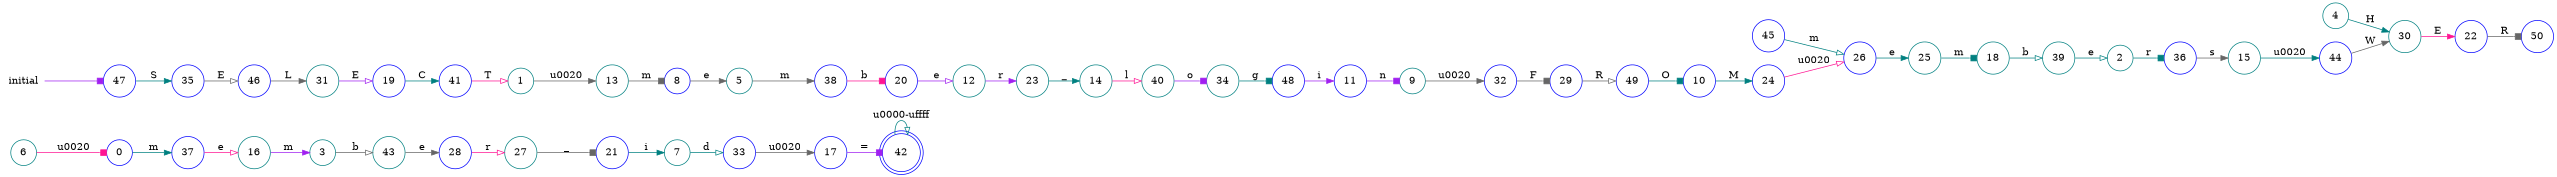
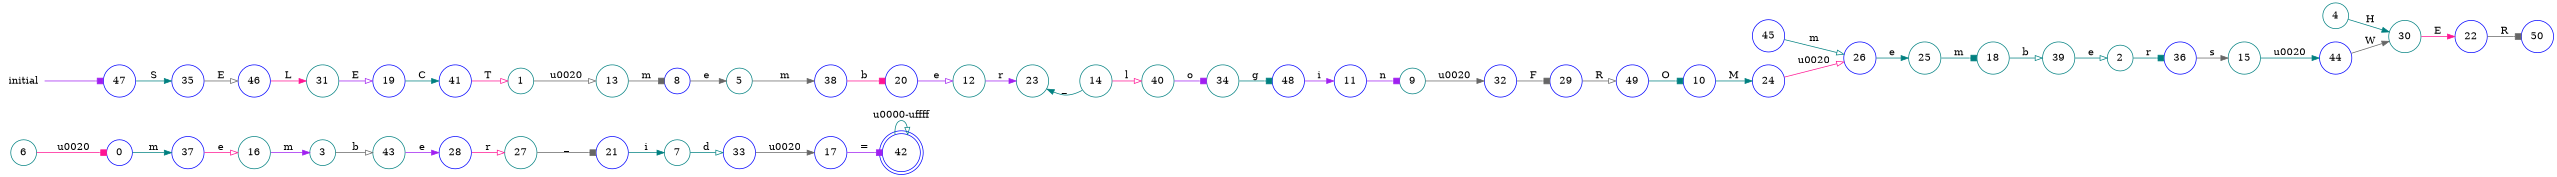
  digraph {
    rankdir=LR
    node [color=blue shape=circle]
    edge [arrowhead=normal color=teal]
    0
    37
    16 [color=teal]
    3 [color=teal]
    1 [color=teal]
    13 [color=teal]
    8
    5 [color=teal]
    2 [color=teal]
    36
    15 [color=teal]
    44
    43 [color=teal]
    28
    27 [color=teal]
    4 [color=teal]
    30 [color=teal]
    22
    50
    38
    20
    12 [color=teal]
    6 [color=teal]
    7 [color=teal]
    33
    17
    42 [shape=doublecircle]
    9 [color=teal]
    32
    29
    49
    10
    24
    26
    45
    11
    23 [color=teal]
    14 [color=teal]
    40 [color=teal]
    34 [color=teal]
    48
    18 [color=teal]
    39 [color=teal]
    19
    41
    21
    25 [color=teal]
    31 [color=teal]
    35
    46
    47
    initial [color=teal shape=plaintext]
    0 -> 37 [label=m]
    37 -> 16 [arrowhead=onormal color=deeppink label=e]
    16 -> 3 [color=purple label=m]
    3 -> 43 [arrowhead=onormal color=gray40 label=b]
-   1 -> 13 [color=gray40 label="\u0020"]
+   1 -> 13 [arrowhead=onormal color=gray40 label="\u0020"]
    13 -> 8 [arrowhead=box color=gray40 label=m]
    8 -> 5 [color=gray40 label=e]
    5 -> 38 [color=gray40 label=m]
    2 -> 36 [arrowhead=box label=r]
    36 -> 15 [color=gray40 label=s]
    15 -> 44 [label="\u0020"]
    44 -> 30 [color=gray40 label=W]
-   43 -> 28 [color=gray40 label=e]
+   43 -> 28 [color=purple label=e]
    28 -> 27 [arrowhead=onormal color=deeppink label=r]
    27 -> 21 [arrowhead=box color=gray40 label=_]
    4 -> 30 [label=H]
    30 -> 22 [color=deeppink label=E]
    22 -> 50 [arrowhead=box color=gray40 label=R]
    38 -> 20 [arrowhead=box color=deeppink label=b]
    20 -> 12 [arrowhead=onormal color=purple label=e]
    12 -> 23 [color=purple label=r]
    6 -> 0 [arrowhead=box color=deeppink label="\u0020"]
    7 -> 33 [arrowhead=onormal label=d]
    33 -> 17 [color=gray40 label="\u0020"]
    17 -> 42 [arrowhead=box color=purple label="="]
    42 -> 42 [arrowhead=onormal label="\u0000-\uffff"]
    9 -> 32 [color=gray40 label="\u0020"]
    32 -> 29 [arrowhead=box color=gray40 label=F]
    29 -> 49 [arrowhead=onormal color=gray40 label=R]
    49 -> 10 [arrowhead=box label=O]
    10 -> 24 [label=M]
    24 -> 26 [arrowhead=onormal color=deeppink label="\u0020"]
    26 -> 25 [label=e]
    45 -> 26 [arrowhead=onormal label=m]
    11 -> 9 [arrowhead=box color=purple label=n]
-   23 -> 14 [label=_]
+   14 -> 23 [label=_]
    14 -> 40 [arrowhead=onormal color=deeppink label=l]
    40 -> 34 [arrowhead=box color=purple label=o]
    34 -> 48 [arrowhead=box label=g]
    48 -> 11 [color=purple label=i]
    18 -> 39 [arrowhead=onormal label=b]
    39 -> 2 [arrowhead=onormal label=e]
    19 -> 41 [label=C]
    41 -> 1 [arrowhead=onormal color=deeppink label=T]
    21 -> 7 [label=i]
    25 -> 18 [arrowhead=box label=m]
    31 -> 19 [arrowhead=onormal color=purple label=E]
    35 -> 46 [arrowhead=onormal color=gray40 label=E]
-   46 -> 31 [color=gray40 label=L]
+   46 -> 31 [color=deeppink label=L]
    47 -> 35 [label=S]
    initial -> 47 [arrowhead=box color=purple]
  }
